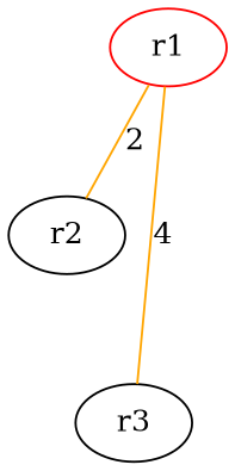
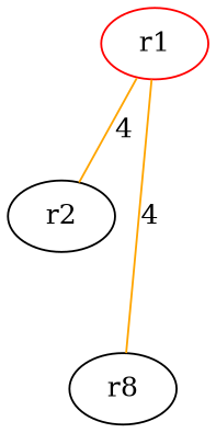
  graph {
    edge [color=orange]
    r1 [color=red]
    r2
-   r3
-   r1 -- r2 [label=2]
+   r3 [label=r8]
+   r1 -- r2 [label=4]
    r1 -- r3 [label=4]
    r2 -- r3 [label=3 style=invis color=""]
  }
